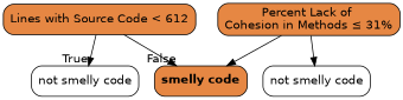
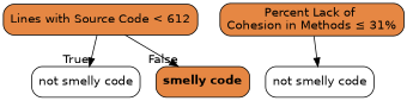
  digraph {
    node [color=black fillcolor="#e68743" fontname=helvetica shape=box style="filled, rounded"]
    edge [fontname=helvetica]
    n1 [label=<Lines with Source Code &lt; 612>]
    n2 [fillcolor="#FFFFFF" label=<not smelly code>]
    n3 [label=<<b>smelly code</b>>]
    n4 [label=<Percent Lack of <br/>Cohesion in Methods &le; 31%>]
    n5 [fillcolor="#FFFFFF" label=<not smelly code>]
    n1 -> n2 [headlabel=True labelangle=45 labeldistance=2.5]
    n1 -> n3 [headlabel=False labelangle=-45 labeldistance=2.5]
-   n4 -> n3
    n4 -> n5
  }
